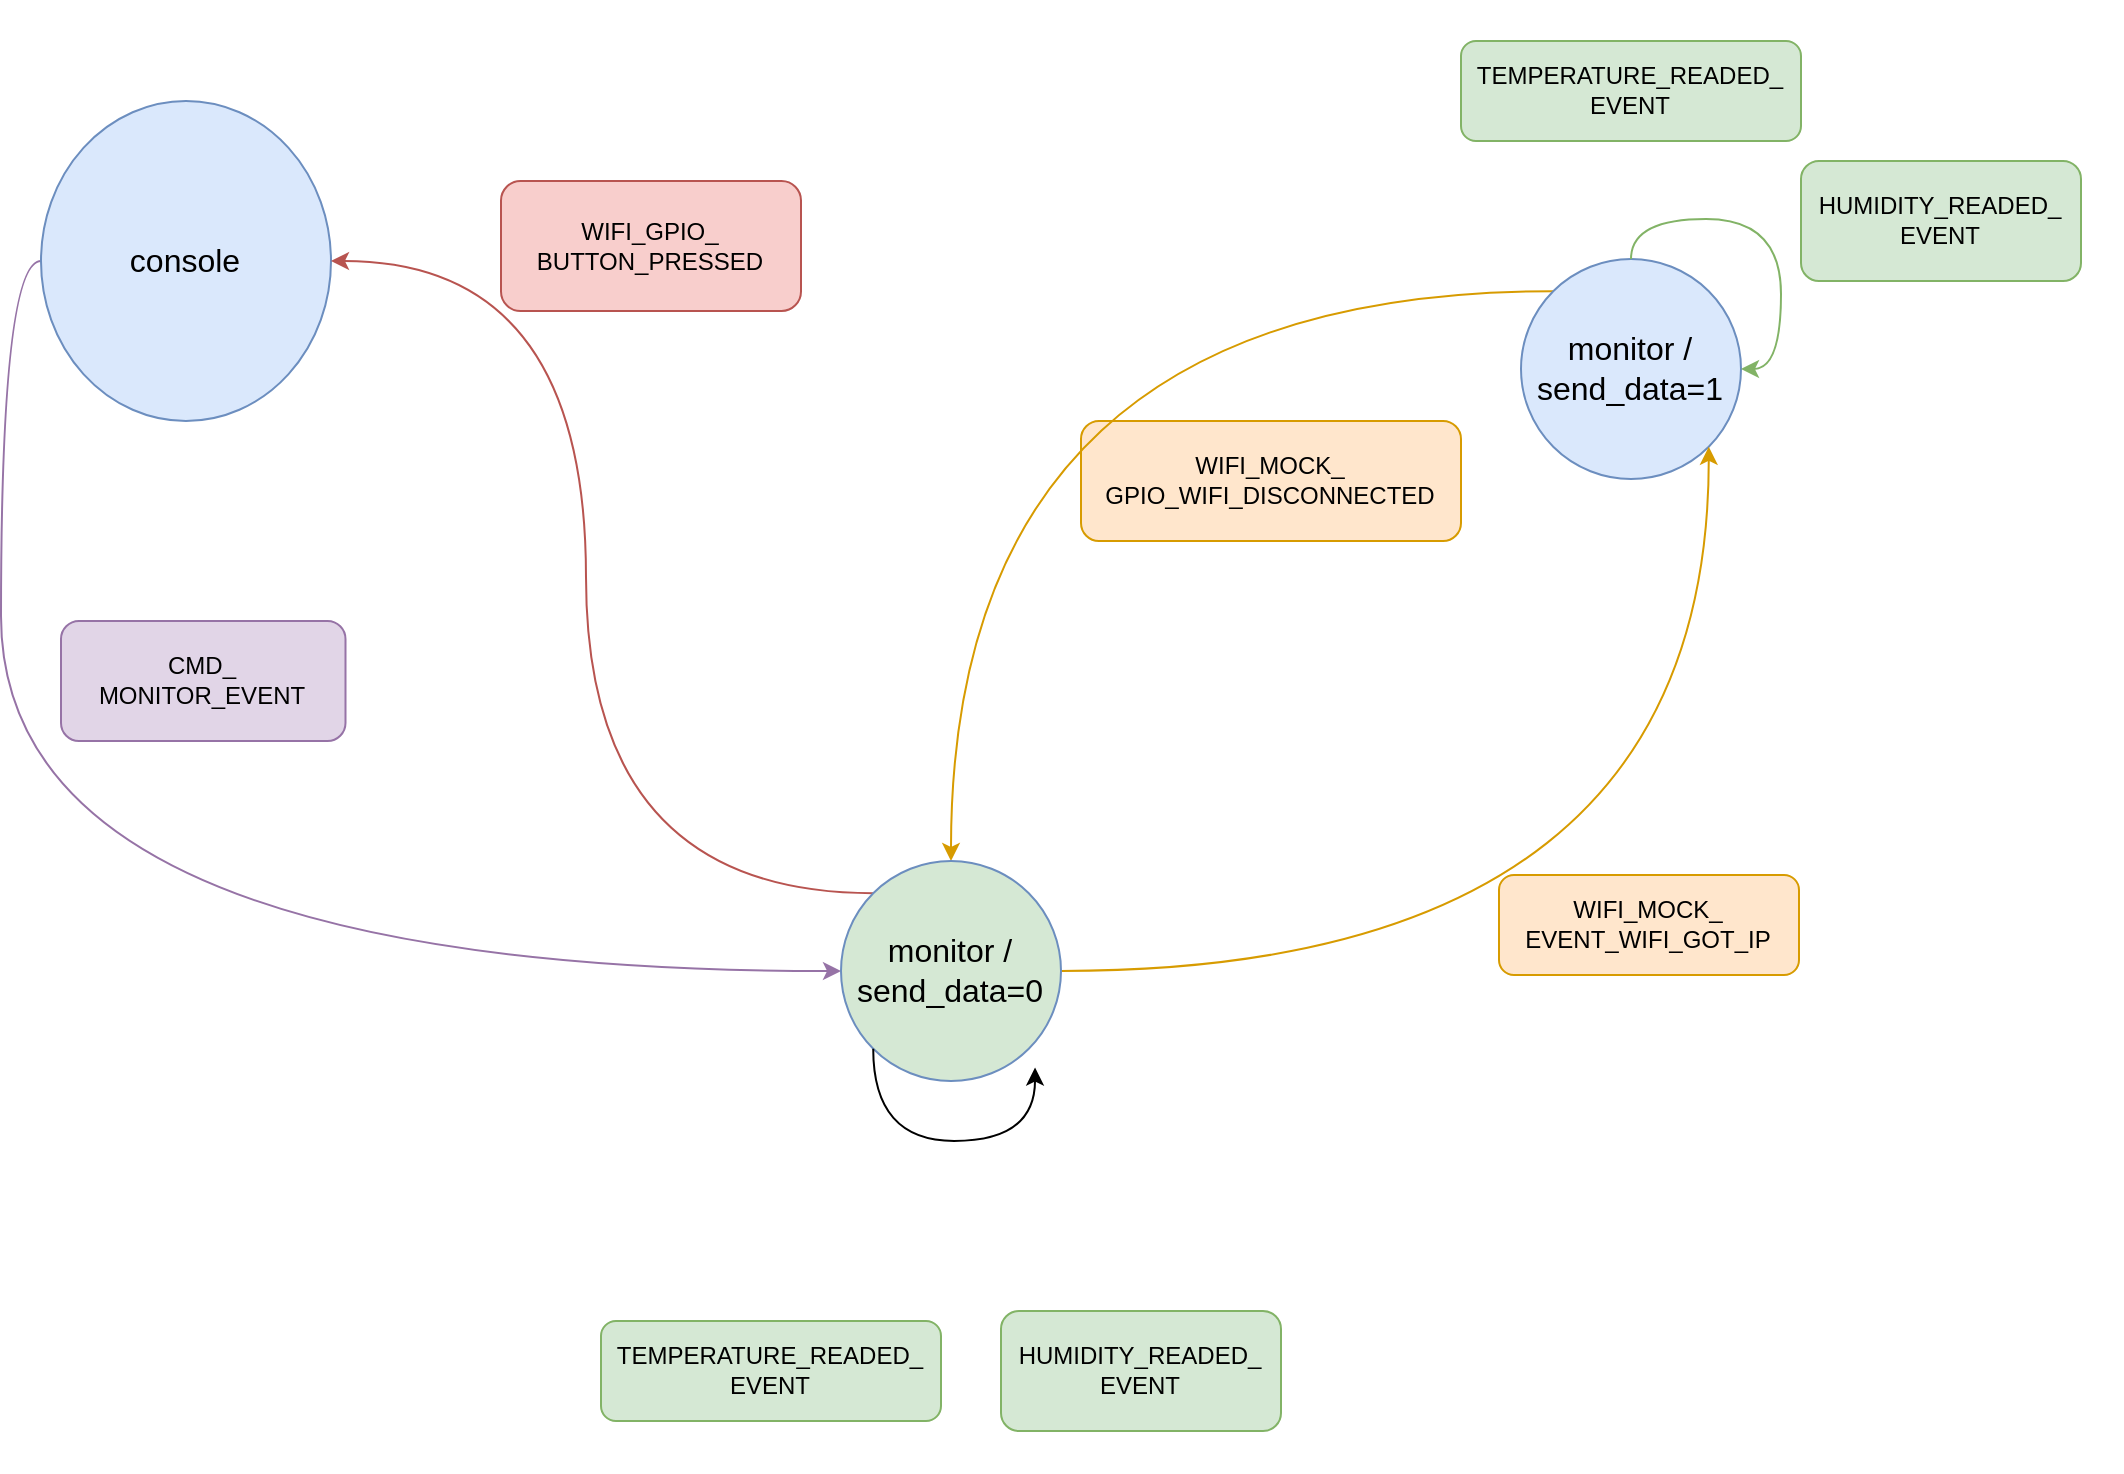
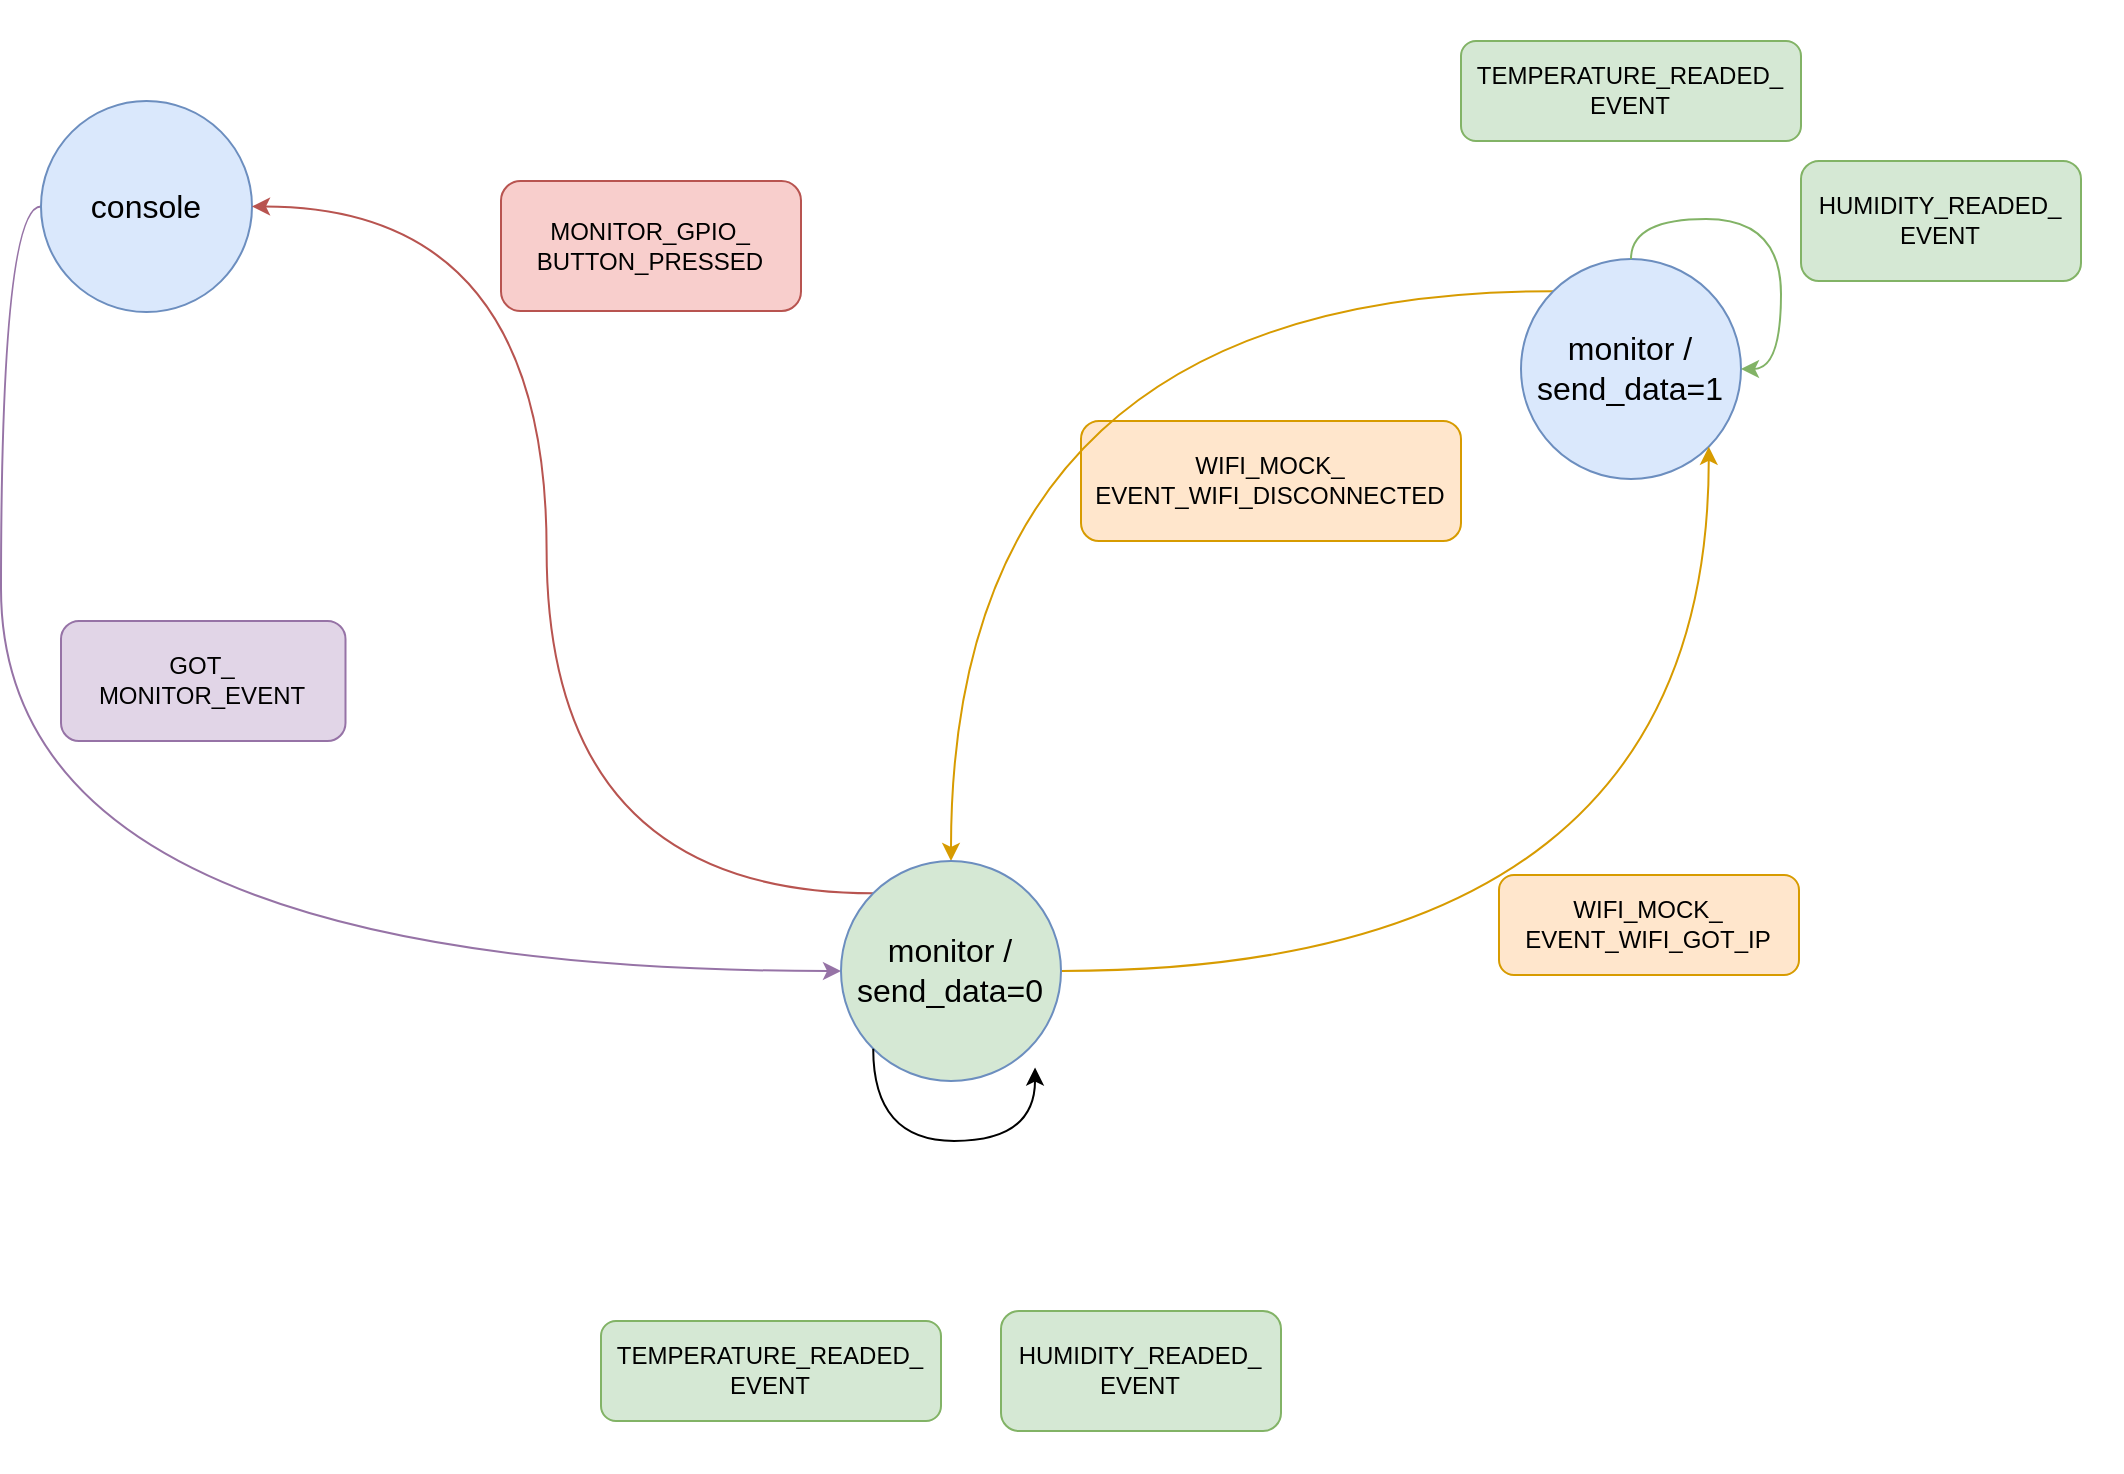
  <mxCell id="0" />
  <mxCell id="1" parent="0" />
- <mxCell id="2" value="WIFI_MOCK_&lt;br&gt;GPIO_WIFI_DISCONNECTED" style="rounded=1;whiteSpace=wrap;html=1;fillColor=#ffe6cc;strokeColor=#d79b00;" vertex="1" parent="1"><mxGeometry x="540" y="210" width="190" height="60" as="geometry" /></mxCell>
+ <mxCell id="2" value="WIFI_MOCK_&lt;br&gt;EVENT_WIFI_DISCONNECTED" style="rounded=1;whiteSpace=wrap;html=1;fillColor=#ffe6cc;strokeColor=#d79b00;" vertex="1" parent="1"><mxGeometry x="540" y="210" width="190" height="60" as="geometry" /></mxCell>
  <mxCell id="3" value="WIFI_MOCK_&lt;br&gt;EVENT_WIFI_GOT_IP" style="rounded=1;whiteSpace=wrap;html=1;fillColor=#ffe6cc;strokeColor=#d79b00;" vertex="1" parent="1"><mxGeometry x="749" y="437" width="150" height="50" as="geometry" /></mxCell>
  <mxCell id="4" value="TEMPERATURE_READED_&lt;br&gt;EVENT" style="rounded=1;whiteSpace=wrap;html=1;fillColor=#d5e8d4;strokeColor=#82b366;" vertex="1" parent="1"><mxGeometry x="730" y="20" width="170" height="50" as="geometry" /></mxCell>
  <mxCell id="5" value="HUMIDITY_READED_&lt;br&gt;EVENT" style="rounded=1;whiteSpace=wrap;html=1;fillColor=#d5e8d4;strokeColor=#82b366;" vertex="1" parent="1"><mxGeometry x="500" y="655" width="140" height="60" as="geometry" /></mxCell>
- <mxCell id="6" value="WIFI_GPIO_&lt;br&gt;BUTTON_PRESSED" style="rounded=1;whiteSpace=wrap;html=1;fillColor=#f8cecc;strokeColor=#b85450;" vertex="1" parent="1"><mxGeometry x="250" y="90" width="150" height="65" as="geometry" /></mxCell>
- <mxCell id="7" value="CMD_&lt;br&gt;MONITOR_EVENT" style="rounded=1;whiteSpace=wrap;html=1;fillColor=#e1d5e7;strokeColor=#9673a6;" vertex="1" parent="1"><mxGeometry x="30" y="310" width="142.25" height="60" as="geometry" /></mxCell>
+ <mxCell id="6" value="MONITOR_GPIO_&lt;br&gt;BUTTON_PRESSED" style="rounded=1;whiteSpace=wrap;html=1;fillColor=#f8cecc;strokeColor=#b85450;" vertex="1" parent="1"><mxGeometry x="250" y="90" width="150" height="65" as="geometry" /></mxCell>
+ <mxCell id="7" value="GOT_&lt;br&gt;MONITOR_EVENT" style="rounded=1;whiteSpace=wrap;html=1;fillColor=#e1d5e7;strokeColor=#9673a6;" vertex="1" parent="1"><mxGeometry x="30" y="310" width="142.25" height="60" as="geometry" /></mxCell>
  <mxCell id="8" style="edgeStyle=orthogonalEdgeStyle;rounded=0;orthogonalLoop=1;jettySize=auto;html=1;exitX=0;exitY=0;exitDx=0;exitDy=0;entryX=0.5;entryY=0;entryDx=0;entryDy=0;curved=1;fillColor=#ffe6cc;strokeColor=#d79b00;" edge="1" parent="1" source="9" target="14"><mxGeometry relative="1" as="geometry" /></mxCell>
  <mxCell id="9" value="&lt;font style=&quot;font-size: 16px;&quot;&gt;monitor / send_data=1&lt;/font&gt;" style="ellipse;whiteSpace=wrap;html=1;aspect=fixed;fillColor=#dae8fc;strokeColor=#6c8ebf;" vertex="1" parent="1"><mxGeometry x="760" y="129" width="110" height="110" as="geometry" /></mxCell>
  <mxCell id="10" style="edgeStyle=orthogonalEdgeStyle;rounded=0;orthogonalLoop=1;jettySize=auto;html=1;exitX=0;exitY=0.5;exitDx=0;exitDy=0;entryX=0;entryY=0.5;entryDx=0;entryDy=0;curved=1;fillColor=#e1d5e7;strokeColor=#9673a6;" edge="1" parent="1" source="11" target="14"><mxGeometry relative="1" as="geometry" /></mxCell>
- <mxCell id="11" value="&lt;font style=&quot;font-size: 16px;&quot;&gt;console&lt;/font&gt;" style="ellipse;whiteSpace=wrap;html=1;aspect=fixed;fillColor=#dae8fc;strokeColor=#6c8ebf;" vertex="1" parent="1"><mxGeometry x="20" y="50" width="145" height="160" as="geometry" /></mxCell>
+ <mxCell id="11" value="&lt;font style=&quot;font-size: 16px;&quot;&gt;console&lt;/font&gt;" style="ellipse;whiteSpace=wrap;html=1;aspect=fixed;fillColor=#dae8fc;strokeColor=#6c8ebf;" vertex="1" parent="1"><mxGeometry x="20" y="50" width="105.5" height="105.5" as="geometry" /></mxCell>
  <mxCell id="12" style="edgeStyle=orthogonalEdgeStyle;rounded=0;orthogonalLoop=1;jettySize=auto;html=1;exitX=1;exitY=0.5;exitDx=0;exitDy=0;entryX=1;entryY=1;entryDx=0;entryDy=0;curved=1;fillColor=#ffe6cc;strokeColor=#d79b00;" edge="1" parent="1" source="14" target="9"><mxGeometry relative="1" as="geometry" /></mxCell>
  <mxCell id="13" style="edgeStyle=orthogonalEdgeStyle;rounded=0;orthogonalLoop=1;jettySize=auto;html=1;exitX=0;exitY=0;exitDx=0;exitDy=0;entryX=1;entryY=0.5;entryDx=0;entryDy=0;curved=1;fillColor=#f8cecc;strokeColor=#b85450;" edge="1" parent="1" source="14" target="11"><mxGeometry relative="1" as="geometry" /></mxCell>
  <mxCell id="14" value="&lt;font style=&quot;font-size: 16px;&quot;&gt;monitor / send_data=0&lt;/font&gt;" style="ellipse;whiteSpace=wrap;html=1;aspect=fixed;fillColor=#d5e8d4;strokeColor=#6c8ebf;" vertex="1" parent="1"><mxGeometry x="420" y="430" width="110" height="110" as="geometry" /></mxCell>
  <mxCell id="15" style="edgeStyle=orthogonalEdgeStyle;rounded=0;orthogonalLoop=1;jettySize=auto;html=1;exitX=0.5;exitY=0;exitDx=0;exitDy=0;entryX=1;entryY=0.5;entryDx=0;entryDy=0;curved=1;fillColor=#d5e8d4;strokeColor=#82b366;" edge="1" parent="1" source="9" target="9"><mxGeometry relative="1" as="geometry" /></mxCell>
  <mxCell id="16" style="edgeStyle=orthogonalEdgeStyle;rounded=0;orthogonalLoop=1;jettySize=auto;html=1;exitX=0;exitY=1;exitDx=0;exitDy=0;entryX=0.882;entryY=0.939;entryDx=0;entryDy=0;entryPerimeter=0;curved=1;" edge="1" parent="1" source="14" target="14"><mxGeometry relative="1" as="geometry"><Array as="points"><mxPoint x="436" y="570" /><mxPoint x="517" y="570" /></Array></mxGeometry></mxCell>
  <mxCell id="17" value="TEMPERATURE_READED_&lt;br&gt;EVENT" style="rounded=1;whiteSpace=wrap;html=1;fillColor=#d5e8d4;strokeColor=#82b366;" vertex="1" parent="1"><mxGeometry x="300" y="660" width="170" height="50" as="geometry" /></mxCell>
  <mxCell id="18" value="HUMIDITY_READED_&lt;br&gt;EVENT" style="rounded=1;whiteSpace=wrap;html=1;fillColor=#d5e8d4;strokeColor=#82b366;" vertex="1" parent="1"><mxGeometry x="900" y="80" width="140" height="60" as="geometry" /></mxCell>
